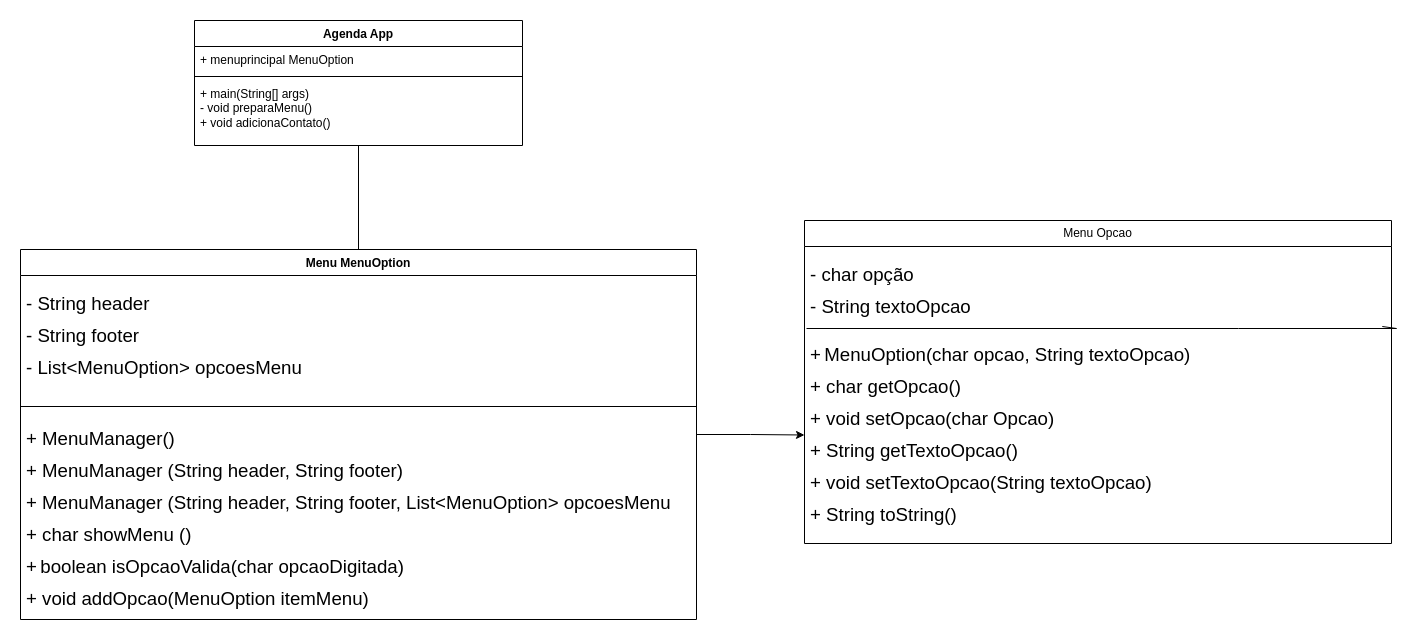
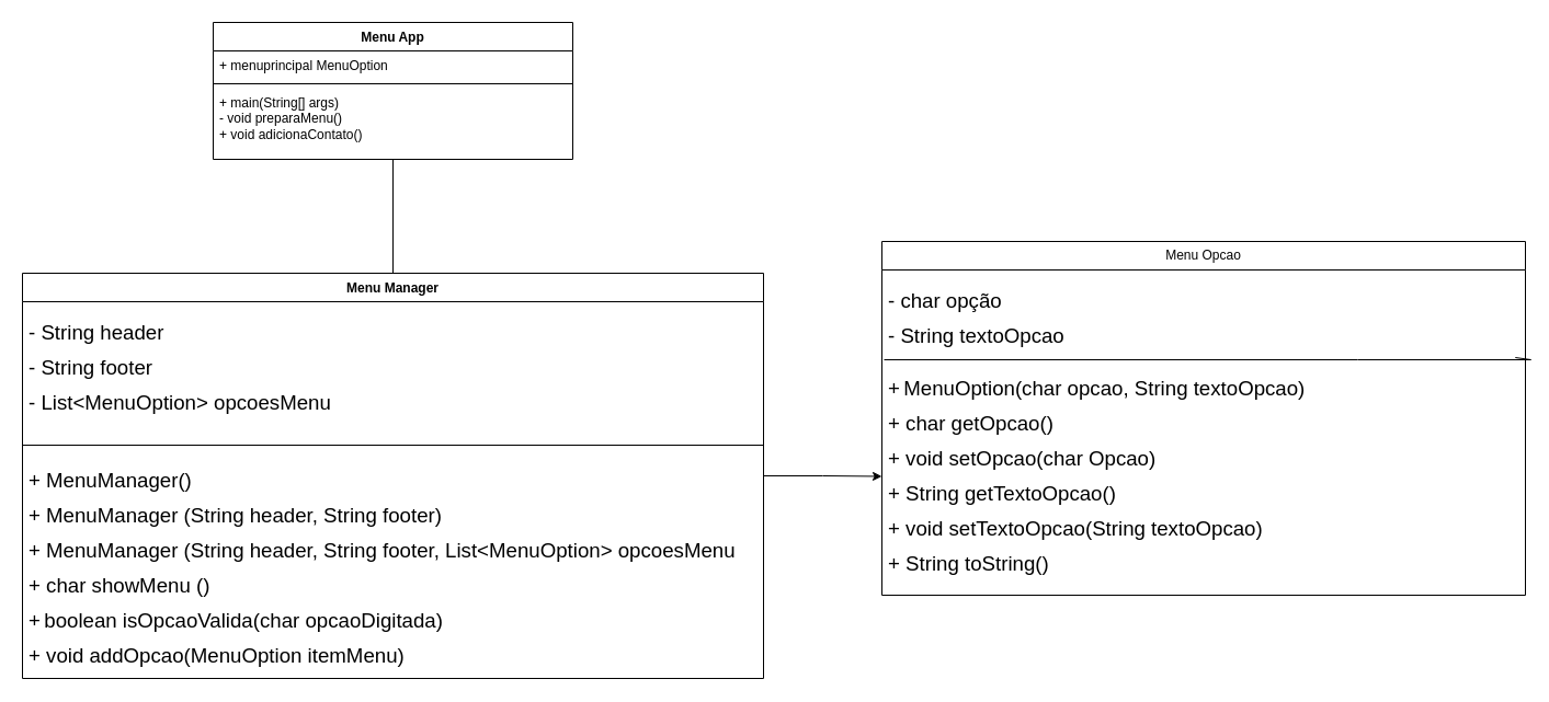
  <mxCell id="0" />
  <mxCell id="1" parent="0" />
  <mxCell id="2" style="edgeStyle=orthogonalEdgeStyle;rounded=0;orthogonalLoop=1;jettySize=auto;html=1;endArrow=none;" edge="1" parent="1" source="3" target="8"><mxGeometry relative="1" as="geometry" /></mxCell>
- <mxCell id="3" value="Agenda App" style="swimlane;fontStyle=1;align=center;verticalAlign=top;childLayout=stackLayout;horizontal=1;startSize=26;horizontalStack=0;resizeParent=1;resizeParentMax=0;resizeLast=0;collapsible=1;marginBottom=0;whiteSpace=wrap;html=1;" parent="1" vertex="1"><mxGeometry x="194" y="20" width="328" height="125" as="geometry" /></mxCell>
+ <mxCell id="3" value="Menu App" style="swimlane;fontStyle=1;align=center;verticalAlign=top;childLayout=stackLayout;horizontal=1;startSize=26;horizontalStack=0;resizeParent=1;resizeParentMax=0;resizeLast=0;collapsible=1;marginBottom=0;whiteSpace=wrap;html=1;" parent="1" vertex="1"><mxGeometry x="194" y="20" width="328" height="125" as="geometry" /></mxCell>
  <mxCell id="4" value="+ menuprincipal MenuOption" style="text;strokeColor=none;fillColor=none;align=left;verticalAlign=top;spacingLeft=4;spacingRight=4;overflow=hidden;rotatable=0;points=[[0,0.5],[1,0.5]];portConstraint=eastwest;whiteSpace=wrap;html=1;" parent="3" vertex="1"><mxGeometry y="26" width="328" height="26" as="geometry" /></mxCell>
  <mxCell id="5" value="" style="line;strokeWidth=1;fillColor=none;align=left;verticalAlign=middle;spacingTop=-1;spacingLeft=3;spacingRight=3;rotatable=0;labelPosition=right;points=[];portConstraint=eastwest;strokeColor=inherit;" parent="3" vertex="1"><mxGeometry y="52" width="328" height="8" as="geometry" /></mxCell>
  <mxCell id="6" value="+ main(String[] args)&lt;div&gt;- void preparaMenu()&lt;/div&gt;&lt;div&gt;+ void adicionaContato()&lt;/div&gt;" style="text;strokeColor=none;fillColor=none;align=left;verticalAlign=top;spacingLeft=4;spacingRight=4;overflow=hidden;rotatable=0;points=[[0,0.5],[1,0.5]];portConstraint=eastwest;whiteSpace=wrap;html=1;" parent="3" vertex="1"><mxGeometry y="60" width="328" height="65" as="geometry" /></mxCell>
  <mxCell id="7" style="edgeStyle=orthogonalEdgeStyle;rounded=0;orthogonalLoop=1;jettySize=auto;html=1;" edge="1" parent="1" source="8" target="15"><mxGeometry relative="1" as="geometry" /></mxCell>
- <mxCell id="8" value="Menu MenuOption" style="swimlane;fontStyle=1;align=center;verticalAlign=top;childLayout=stackLayout;horizontal=1;startSize=26;horizontalStack=0;resizeParent=1;resizeParentMax=0;resizeLast=0;collapsible=1;marginBottom=0;whiteSpace=wrap;html=1;" parent="1" vertex="1"><mxGeometry x="20" y="249" width="676" height="370" as="geometry" /></mxCell>
+ <mxCell id="8" value="Menu Manager" style="swimlane;fontStyle=1;align=center;verticalAlign=top;childLayout=stackLayout;horizontal=1;startSize=26;horizontalStack=0;resizeParent=1;resizeParentMax=0;resizeLast=0;collapsible=1;marginBottom=0;whiteSpace=wrap;html=1;" parent="1" vertex="1"><mxGeometry x="20" y="249" width="676" height="370" as="geometry" /></mxCell>
  <mxCell id="9" value="&lt;p class=&quot;MsoNormal&quot;&gt;&lt;span style=&quot;font-size:14.0pt;line-height:107%&quot;&gt;- String header&lt;/span&gt;&lt;/p&gt;&lt;p class=&quot;MsoNormal&quot;&gt;&lt;span style=&quot;font-size:14.0pt;line-height:107%&quot;&gt;- String footer&lt;/span&gt;&lt;/p&gt;&lt;span style=&quot;font-size:14.0pt;line-height:107%;font-family:&amp;quot;Calibri&amp;quot;,sans-serif;&lt;br/&gt;mso-ascii-theme-font:minor-latin;mso-fareast-font-family:Calibri;mso-fareast-theme-font:&lt;br/&gt;minor-latin;mso-hansi-theme-font:minor-latin;mso-bidi-font-family:&amp;quot;Times New Roman&amp;quot;;&lt;br/&gt;mso-bidi-theme-font:minor-bidi;mso-ansi-language:PT-BR;mso-fareast-language:&lt;br/&gt;EN-US;mso-bidi-language:AR-SA&quot;&gt;- List&amp;lt;MenuOption&amp;gt; opcoesMenu&lt;/span&gt;" style="text;strokeColor=none;fillColor=none;align=left;verticalAlign=top;spacingLeft=4;spacingRight=4;overflow=hidden;rotatable=0;points=[[0,0.5],[1,0.5]];portConstraint=eastwest;whiteSpace=wrap;html=1;" parent="8" vertex="1"><mxGeometry y="26" width="676" height="127" as="geometry" /></mxCell>
  <mxCell id="10" value="" style="line;strokeWidth=1;fillColor=none;align=left;verticalAlign=middle;spacingTop=-1;spacingLeft=3;spacingRight=3;rotatable=0;labelPosition=right;points=[];portConstraint=eastwest;strokeColor=inherit;" parent="8" vertex="1"><mxGeometry y="153" width="676" height="8" as="geometry" /></mxCell>
  <mxCell id="11" value="&lt;p class=&quot;MsoNormal&quot;&gt;&lt;span style=&quot;font-size:14.0pt;line-height:107%&quot;&gt;+ MenuManager()&lt;/span&gt;&lt;/p&gt;&lt;p class=&quot;MsoNormal&quot;&gt;&lt;span style=&quot;font-size:14.0pt;line-height:107%&quot;&gt;+ MenuManager (String header, String footer)&lt;/span&gt;&lt;/p&gt;&lt;p class=&quot;MsoNormal&quot;&gt;&lt;span style=&quot;font-size:14.0pt;line-height:107%&quot;&gt;+ MenuManager (String header, String footer, List&amp;lt;MenuOption&amp;gt; opcoesMenu&lt;/span&gt;&lt;/p&gt;&lt;p class=&quot;MsoNormal&quot;&gt;&lt;span style=&quot;font-size:14.0pt;line-height:107%&quot;&gt;+ char showMenu ()&lt;/span&gt;&lt;/p&gt;&lt;p class=&quot;MsoNormal&quot;&gt;&lt;span style=&quot;font-size:14.0pt;line-height:107%&quot;&gt;+&lt;/span&gt; &lt;span style=&quot;font-size:14.0pt;line-height:107%&quot;&gt;boolean isOpcaoValida(char opcaoDigitada)&lt;/span&gt;&lt;/p&gt;&lt;span style=&quot;font-size:14.0pt;line-height:107%;font-family:&amp;quot;Calibri&amp;quot;,sans-serif;&lt;br/&gt;mso-ascii-theme-font:minor-latin;mso-fareast-font-family:Calibri;mso-fareast-theme-font:&lt;br/&gt;minor-latin;mso-hansi-theme-font:minor-latin;mso-bidi-font-family:&amp;quot;Times New Roman&amp;quot;;&lt;br/&gt;mso-bidi-theme-font:minor-bidi;mso-ansi-language:PT-BR;mso-fareast-language:&lt;br/&gt;EN-US;mso-bidi-language:AR-SA&quot;&gt;+ void addOpcao(MenuOption itemMenu)&lt;/span&gt;" style="text;strokeColor=none;fillColor=none;align=left;verticalAlign=top;spacingLeft=4;spacingRight=4;overflow=hidden;rotatable=0;points=[[0,0.5],[1,0.5]];portConstraint=eastwest;whiteSpace=wrap;html=1;" parent="8" vertex="1"><mxGeometry y="161" width="676" height="209" as="geometry" /></mxCell>
  <mxCell id="12" value="Menu Opcao" style="swimlane;fontStyle=0;childLayout=stackLayout;horizontal=1;startSize=26;fillColor=none;horizontalStack=0;resizeParent=1;resizeParentMax=0;resizeLast=0;collapsible=1;marginBottom=0;whiteSpace=wrap;html=1;" parent="1" vertex="1"><mxGeometry x="804" y="220" width="587" height="323" as="geometry" /></mxCell>
  <mxCell id="13" value="" style="endArrow=none;html=1;rounded=0;" edge="1" parent="12" target="14"><mxGeometry width="50" height="50" relative="1" as="geometry"><mxPoint x="2" y="108" as="sourcePoint" /><mxPoint x="52" y="58" as="targetPoint" /><Array as="points"><mxPoint x="434" y="108" /><mxPoint x="592" y="108" /></Array></mxGeometry></mxCell>
  <mxCell id="14" value="&lt;p class=&quot;MsoNormal&quot;&gt;&lt;span style=&quot;font-size:14.0pt;line-height:107%&quot;&gt;- char opção&lt;/span&gt;&lt;/p&gt;&lt;span style=&quot;font-size:14.0pt;line-height:107%;font-family:&amp;quot;Calibri&amp;quot;,sans-serif;&lt;br/&gt;mso-ascii-theme-font:minor-latin;mso-fareast-font-family:Calibri;mso-fareast-theme-font:&lt;br/&gt;minor-latin;mso-hansi-theme-font:minor-latin;mso-bidi-font-family:&amp;quot;Times New Roman&amp;quot;;&lt;br/&gt;mso-bidi-theme-font:minor-bidi;mso-ansi-language:PT-BR;mso-fareast-language:&lt;br/&gt;EN-US;mso-bidi-language:AR-SA&quot;&gt;- String textoOpcao&lt;/span&gt;" style="text;strokeColor=none;fillColor=none;align=left;verticalAlign=top;spacingLeft=4;spacingRight=4;overflow=hidden;rotatable=0;points=[[0,0.5],[1,0.5]];portConstraint=eastwest;whiteSpace=wrap;html=1;" parent="12" vertex="1"><mxGeometry y="26" width="587" height="80" as="geometry" /></mxCell>
  <mxCell id="15" value="&lt;p class=&quot;MsoNormal&quot;&gt;&lt;span style=&quot;font-size:14.0pt;line-height:107%&quot;&gt;+&lt;/span&gt; &lt;span style=&quot;font-size:14.0pt;line-height:107%&quot;&gt;MenuOption(char opcao, String textoOpcao)&lt;/span&gt;&lt;/p&gt;&lt;p class=&quot;MsoNormal&quot;&gt;&lt;span style=&quot;font-size:14.0pt;line-height:107%&quot;&gt;+ char getOpcao()&lt;/span&gt;&lt;/p&gt;&lt;p class=&quot;MsoNormal&quot;&gt;&lt;span style=&quot;font-size:14.0pt;line-height:107%&quot;&gt;+ void setOpcao(char Opcao)&lt;/span&gt;&lt;/p&gt;&lt;p class=&quot;MsoNormal&quot;&gt;&lt;span style=&quot;font-size:14.0pt;line-height:107%&quot;&gt;+ String getTextoOpcao()&lt;/span&gt;&lt;/p&gt;&lt;p class=&quot;MsoNormal&quot;&gt;&lt;span style=&quot;font-size:14.0pt;line-height:107%&quot;&gt;+ void setTextoOpcao(String textoOpcao)&lt;/span&gt;&lt;/p&gt;&lt;span style=&quot;font-size:14.0pt;line-height:107%;font-family:&amp;quot;Calibri&amp;quot;,sans-serif;&lt;br/&gt;mso-ascii-theme-font:minor-latin;mso-fareast-font-family:Calibri;mso-fareast-theme-font:&lt;br/&gt;minor-latin;mso-hansi-theme-font:minor-latin;mso-bidi-font-family:&amp;quot;Times New Roman&amp;quot;;&lt;br/&gt;mso-bidi-theme-font:minor-bidi;mso-ansi-language:PT-BR;mso-fareast-language:&lt;br/&gt;EN-US;mso-bidi-language:AR-SA&quot;&gt;+ String toString()&lt;/span&gt;" style="text;strokeColor=none;fillColor=none;align=left;verticalAlign=top;spacingLeft=4;spacingRight=4;overflow=hidden;rotatable=0;points=[[0,0.5],[1,0.5]];portConstraint=eastwest;whiteSpace=wrap;html=1;" parent="12" vertex="1"><mxGeometry y="106" width="587" height="217" as="geometry" /></mxCell>
